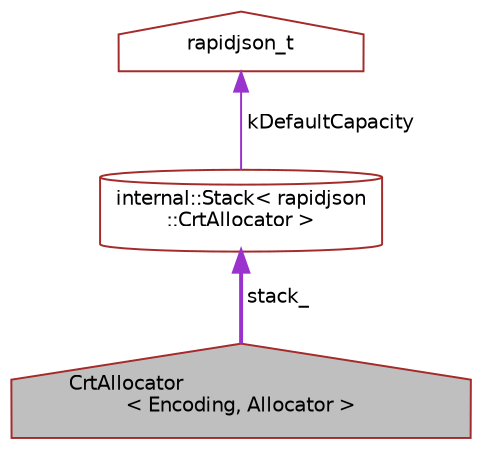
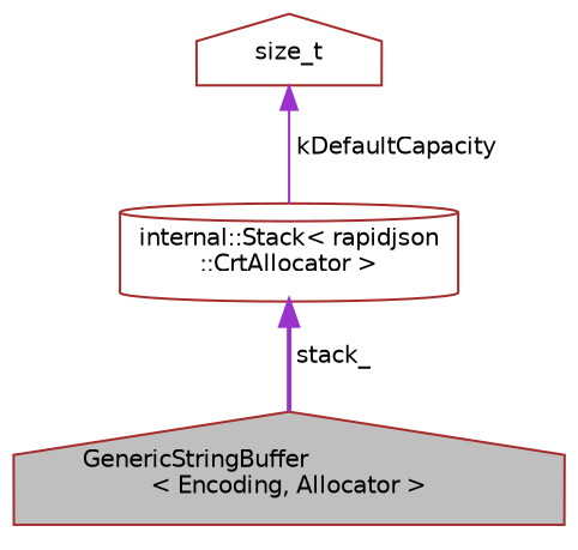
  digraph {
    node [color=brown fillcolor=white fontname=Helvetica fontsize=10 shape=house style=filled]
    edge [color=darkorchid3 dir=back fontname=Helvetica fontsize=10 labelfontname=Helvetica labelfontsize=10]
-   n1 [fillcolor=grey75 fontcolor=black height=0.2 label="CrtAllocator\l\< Encoding, Allocator \>" width=0.4]
+   n1 [fillcolor=grey75 fontcolor=black height=0.2 label="GenericStringBuffer\l\< Encoding, Allocator \>" width=0.4]
    n2 [height=0.2 label="internal::Stack\< rapidjson\l::CrtAllocator \>" shape=cylinder width=0.4]
-   n3 [height=0.2 label=rapidjson_t width=0.4]
+   n3 [height=0.2 label=size_t width=0.4]
    n2 -> n1 [label=" stack_" style=bold]
    n3 -> n2 [label=" kDefaultCapacity" style=solid]
  }
